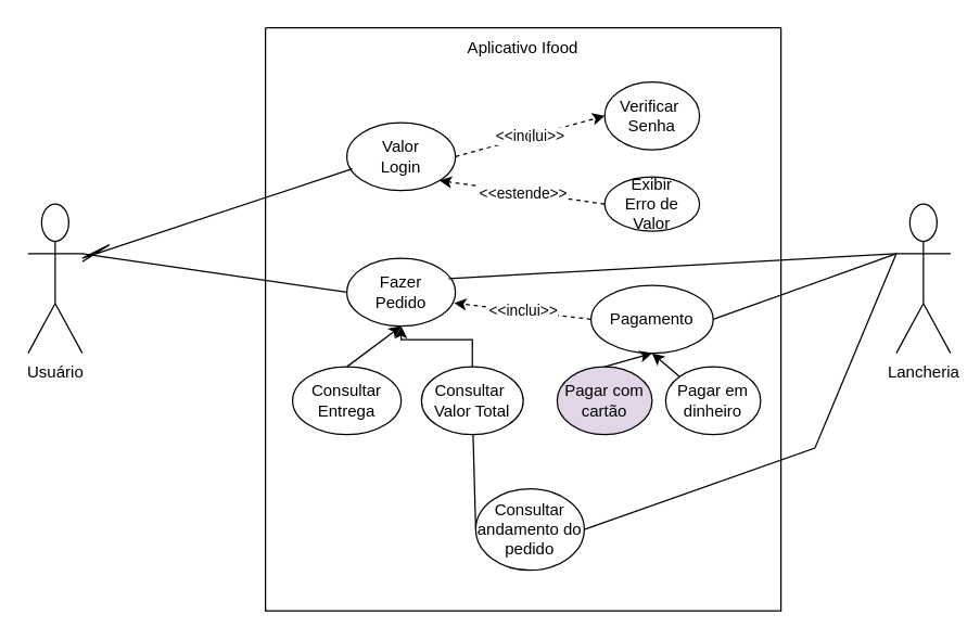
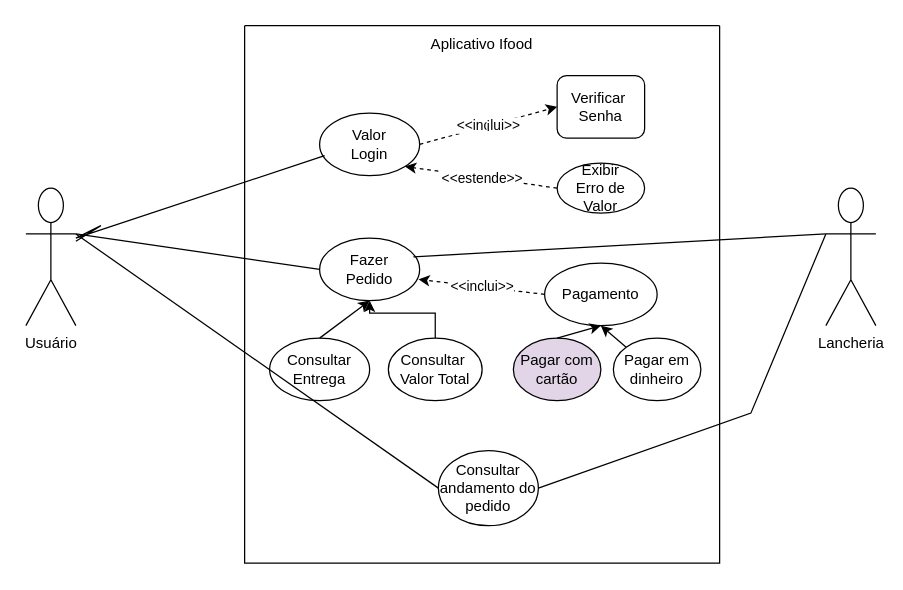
  <mxCell id="0" />
  <mxCell id="1" parent="0" />
  <mxCell id="2" value="" style="swimlane;startSize=0;" vertex="1" parent="1"><mxGeometry x="195" y="20" width="380" height="430" as="geometry" /></mxCell>
  <mxCell id="3" value="Valor&lt;br&gt;Login" style="ellipse;whiteSpace=wrap;html=1;" vertex="1" parent="2"><mxGeometry x="60" y="70" width="80" height="50" as="geometry" /></mxCell>
- <mxCell id="4" value="Verificar&amp;nbsp;&lt;br&gt;Senha" style="ellipse;whiteSpace=wrap;html=1;" vertex="1" parent="2"><mxGeometry x="250" y="40" width="70" height="50" as="geometry" /></mxCell>
+ <mxCell id="4" value="Verificar&amp;nbsp;&lt;br&gt;Senha" style="whiteSpace=wrap;html=1;rounded=1;" vertex="1" parent="2"><mxGeometry x="250" y="40" width="70" height="50" as="geometry" /></mxCell>
  <mxCell id="5" value="Exibir&lt;br&gt;Erro de Valor" style="ellipse;whiteSpace=wrap;html=1;" vertex="1" parent="2"><mxGeometry x="250" y="110" width="70" height="40" as="geometry" /></mxCell>
  <mxCell id="6" value="Aplicativo Ifood" style="text;html=1;strokeColor=none;fillColor=none;align=center;verticalAlign=middle;whiteSpace=wrap;rounded=0;" vertex="1" parent="2"><mxGeometry x="145" width="90" height="30" as="geometry" /></mxCell>
  <mxCell id="7" value="Fazer&lt;br&gt;Pedido" style="ellipse;whiteSpace=wrap;html=1;" vertex="1" parent="2"><mxGeometry x="60" y="170" width="80" height="50" as="geometry" /></mxCell>
  <mxCell id="8" value="Consultar&lt;br&gt;Entrega" style="ellipse;whiteSpace=wrap;html=1;" vertex="1" parent="2"><mxGeometry x="20" y="250" width="80" height="50" as="geometry" /></mxCell>
  <mxCell id="9" value="" style="edgeStyle=orthogonalEdgeStyle;rounded=0;orthogonalLoop=1;jettySize=auto;html=1;startArrow=none;startFill=0;" edge="1" parent="2" source="10" target="7"><mxGeometry relative="1" as="geometry" /></mxCell>
  <mxCell id="10" value="Consultar&amp;nbsp;&lt;br&gt;Valor Total" style="ellipse;whiteSpace=wrap;html=1;" vertex="1" parent="2"><mxGeometry x="115" y="250" width="75" height="50" as="geometry" /></mxCell>
  <mxCell id="11" value="Pagamento" style="ellipse;whiteSpace=wrap;html=1;" vertex="1" parent="2"><mxGeometry x="240" y="190" width="90" height="50" as="geometry" /></mxCell>
  <mxCell id="12" value="Pagar com&lt;br&gt;cartão" style="ellipse;whiteSpace=wrap;html=1;fillColor=#e1d5e7;" vertex="1" parent="2"><mxGeometry x="215" y="250" width="70" height="50" as="geometry" /></mxCell>
  <mxCell id="13" value="Pagar em&lt;br&gt;dinheiro" style="ellipse;whiteSpace=wrap;html=1;" vertex="1" parent="2"><mxGeometry x="295" y="250" width="70" height="50" as="geometry" /></mxCell>
  <mxCell id="14" value="Consultar&lt;br&gt;andamento do&lt;br&gt;pedido" style="ellipse;whiteSpace=wrap;html=1;" vertex="1" parent="2"><mxGeometry x="155" y="340" width="80" height="60" as="geometry" /></mxCell>
  <mxCell id="15" value="&amp;lt;&amp;lt;inclui&amp;gt;&amp;gt;" style="endArrow=classic;html=1;rounded=0;dashed=1;entryX=0;entryY=0.5;entryDx=0;entryDy=0;exitX=1;exitY=0.5;exitDx=0;exitDy=0;" edge="1" parent="2" source="3" target="4"><mxGeometry relative="1" as="geometry"><mxPoint x="135" y="190" as="sourcePoint" /><mxPoint x="235" y="190" as="targetPoint" /><Array as="points" /></mxGeometry></mxCell>
  <mxCell id="16" value="i" style="edgeLabel;resizable=0;html=1;align=center;verticalAlign=middle;" connectable="0" vertex="1" parent="15"><mxGeometry relative="1" as="geometry" /></mxCell>
  <mxCell id="17" value="" style="endArrow=classic;html=1;rounded=0;dashed=1;entryX=1;entryY=1;entryDx=0;entryDy=0;exitX=0;exitY=0.5;exitDx=0;exitDy=0;" edge="1" parent="2" source="5" target="3"><mxGeometry relative="1" as="geometry"><mxPoint x="135" y="190" as="sourcePoint" /><mxPoint x="235" y="190" as="targetPoint" /></mxGeometry></mxCell>
  <mxCell id="18" value="&amp;lt;&amp;lt;estende&amp;gt;&amp;gt;" style="edgeLabel;resizable=0;html=1;align=center;verticalAlign=middle;" connectable="0" vertex="1" parent="17"><mxGeometry relative="1" as="geometry" /></mxCell>
  <mxCell id="19" value="" style="endArrow=classic;html=1;rounded=0;exitX=0.5;exitY=0;exitDx=0;exitDy=0;entryX=0.5;entryY=1;entryDx=0;entryDy=0;" edge="1" parent="2" source="8" target="7"><mxGeometry width="50" height="50" relative="1" as="geometry"><mxPoint x="165" y="220" as="sourcePoint" /><mxPoint x="215" y="170" as="targetPoint" /></mxGeometry></mxCell>
  <mxCell id="20" value="" style="endArrow=classic;html=1;rounded=0;entryX=0.988;entryY=0.66;entryDx=0;entryDy=0;entryPerimeter=0;exitX=0;exitY=0.5;exitDx=0;exitDy=0;dashed=1;" edge="1" parent="2" source="11" target="7"><mxGeometry relative="1" as="geometry"><mxPoint x="135" y="190" as="sourcePoint" /><mxPoint x="235" y="190" as="targetPoint" /></mxGeometry></mxCell>
  <mxCell id="21" value="&amp;lt;&amp;lt;inclui&amp;gt;&amp;gt;" style="edgeLabel;resizable=0;html=1;align=center;verticalAlign=middle;" connectable="0" vertex="1" parent="20"><mxGeometry relative="1" as="geometry" /></mxCell>
  <mxCell id="22" value="" style="endArrow=classic;html=1;rounded=0;exitX=0.5;exitY=0;exitDx=0;exitDy=0;" edge="1" parent="2" source="12"><mxGeometry width="50" height="50" relative="1" as="geometry"><mxPoint x="165" y="220" as="sourcePoint" /><mxPoint x="285" y="240" as="targetPoint" /></mxGeometry></mxCell>
  <mxCell id="23" value="Usuário" style="shape=umlActor;verticalLabelPosition=bottom;verticalAlign=top;html=1;outlineConnect=0;" vertex="1" parent="1"><mxGeometry x="20" y="150" width="40" height="110" as="geometry" /></mxCell>
  <mxCell id="24" value="Lancheria" style="shape=umlActor;verticalLabelPosition=bottom;verticalAlign=top;html=1;outlineConnect=0;" vertex="1" parent="1"><mxGeometry x="660" y="150" width="40" height="110" as="geometry" /></mxCell>
  <mxCell id="25" value="" style="endArrow=none;html=1;rounded=0;entryX=0.05;entryY=0.68;entryDx=0;entryDy=0;entryPerimeter=0;" edge="1" parent="1" source="23" target="3"><mxGeometry width="50" height="50" relative="1" as="geometry"><mxPoint x="70" y="190" as="sourcePoint" /><mxPoint x="90" y="190" as="targetPoint" /><Array as="points"><mxPoint x="80" y="180" /><mxPoint x="60" y="190" /></Array></mxGeometry></mxCell>
  <mxCell id="26" value="" style="endArrow=none;html=1;rounded=0;entryX=1;entryY=0.333;entryDx=0;entryDy=0;entryPerimeter=0;exitX=0;exitY=0.5;exitDx=0;exitDy=0;" edge="1" parent="1" source="7" target="23"><mxGeometry width="50" height="50" relative="1" as="geometry"><mxPoint x="360" y="240" as="sourcePoint" /><mxPoint x="410" y="190" as="targetPoint" /></mxGeometry></mxCell>
  <mxCell id="27" value="" style="endArrow=classic;html=1;rounded=0;exitX=0;exitY=0;exitDx=0;exitDy=0;" edge="1" parent="1" source="13"><mxGeometry width="50" height="50" relative="1" as="geometry"><mxPoint x="455" y="280" as="sourcePoint" /><mxPoint x="480" y="260" as="targetPoint" /></mxGeometry></mxCell>
- <mxCell id="28" value="" style="endArrow=none;html=1;rounded=0;exitX=0;exitY=0.5;exitDx=0;exitDy=0;" edge="1" parent="1" source="14" target="10"><mxGeometry width="50" height="50" relative="1" as="geometry"><mxPoint x="360" y="240" as="sourcePoint" /><mxPoint x="410" y="190" as="targetPoint" /></mxGeometry></mxCell>
+ <mxCell id="28" value="" style="endArrow=none;html=1;rounded=0;entryX=1;entryY=0.333;entryDx=0;entryDy=0;entryPerimeter=0;exitX=0;exitY=0.5;exitDx=0;exitDy=0;" edge="1" parent="1" source="14" target="23"><mxGeometry width="50" height="50" relative="1" as="geometry"><mxPoint x="360" y="240" as="sourcePoint" /><mxPoint x="410" y="190" as="targetPoint" /></mxGeometry></mxCell>
  <mxCell id="29" value="" style="endArrow=none;html=1;rounded=0;entryX=0;entryY=0.333;entryDx=0;entryDy=0;entryPerimeter=0;exitX=1;exitY=0.5;exitDx=0;exitDy=0;" edge="1" parent="1" source="14" target="24"><mxGeometry width="50" height="50" relative="1" as="geometry"><mxPoint x="360" y="240" as="sourcePoint" /><mxPoint x="410" y="190" as="targetPoint" /><Array as="points"><mxPoint x="600" y="330" /></Array></mxGeometry></mxCell>
  <mxCell id="30" value="" style="endArrow=none;html=1;rounded=0;entryX=0;entryY=0.333;entryDx=0;entryDy=0;entryPerimeter=0;exitX=0.938;exitY=0.3;exitDx=0;exitDy=0;exitPerimeter=0;" edge="1" parent="1" source="7" target="24"><mxGeometry width="50" height="50" relative="1" as="geometry"><mxPoint x="360" y="240" as="sourcePoint" /><mxPoint x="410" y="190" as="targetPoint" /></mxGeometry></mxCell>
- <mxCell id="31" value="" style="endArrow=none;html=1;rounded=0;entryX=0;entryY=0.333;entryDx=0;entryDy=0;entryPerimeter=0;exitX=1;exitY=0.5;exitDx=0;exitDy=0;" edge="1" parent="1" source="11" target="24"><mxGeometry width="50" height="50" relative="1" as="geometry"><mxPoint x="360" y="240" as="sourcePoint" /><mxPoint x="410" y="190" as="targetPoint" /></mxGeometry></mxCell>
